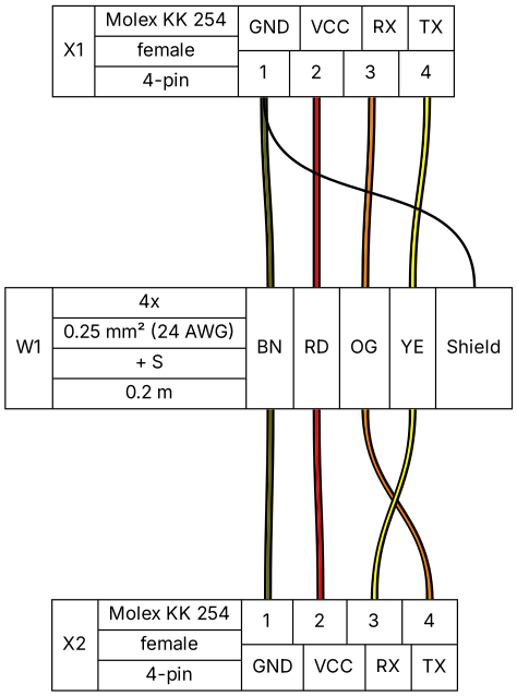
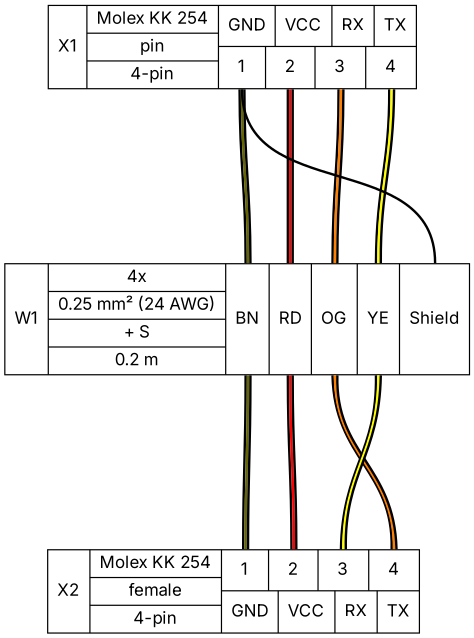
  graph {
    fontname=Inter
    nodesep=0.33
    rankdir=TB
    ranksep=2
    node [fillcolor=white fontname=Inter shape=record style=filled]
    edge [color="#000000:#666600:#000000" fontname=Inter style=bold tailport=p1r]
-   n1 [label="X1|{Molex KK 254|female|4-pin}|{{GND|VCC|RX|TX}|{<p1r>1|<p2r>2|<p3r>3|<p4r>4}}"]
+   n1 [label="X1|{Molex KK 254|pin|4-pin}|{{GND|VCC|RX|TX}|{<p1r>1|<p2r>2|<p3r>3|<p4r>4}}"]
    n2 [label="W1|{4x|0.25 mm² (24 AWG)|+ S|0.2 m}|{{<w1>BN|<w2>RD|<w3>OG|<w4>YE|<ws>Shield}}"]
    n3 [label="X2|{Molex KK 254|female|4-pin}|{{<p1l>1|<p2l>2|<p3l>3|<p4l>4}|{GND|VCC|RX|TX}}"]
    n1 -- n2 [headport=w1]
    n1 -- n2 [color="#000000:#ff0000:#000000" headport=w2 tailport=p2r]
    n1 -- n2 [color="#000000:#ff8000:#000000" headport=w3 tailport=p3r]
    n1 -- n2 [color="#000000:#ffff00:#000000" headport=w4 tailport=p4r]
    n1 -- n2 [color="#000000" headport=ws]
    n2 -- n3 [headport=p1l tailport=w1]
    n2 -- n3 [color="#000000:#ff0000:#000000" headport=p2l tailport=w2]
    n2 -- n3 [color="#000000:#ff8000:#000000" headport=p4l tailport=w3]
    n2 -- n3 [color="#000000:#ffff00:#000000" headport=p3l tailport=w4]
  }
